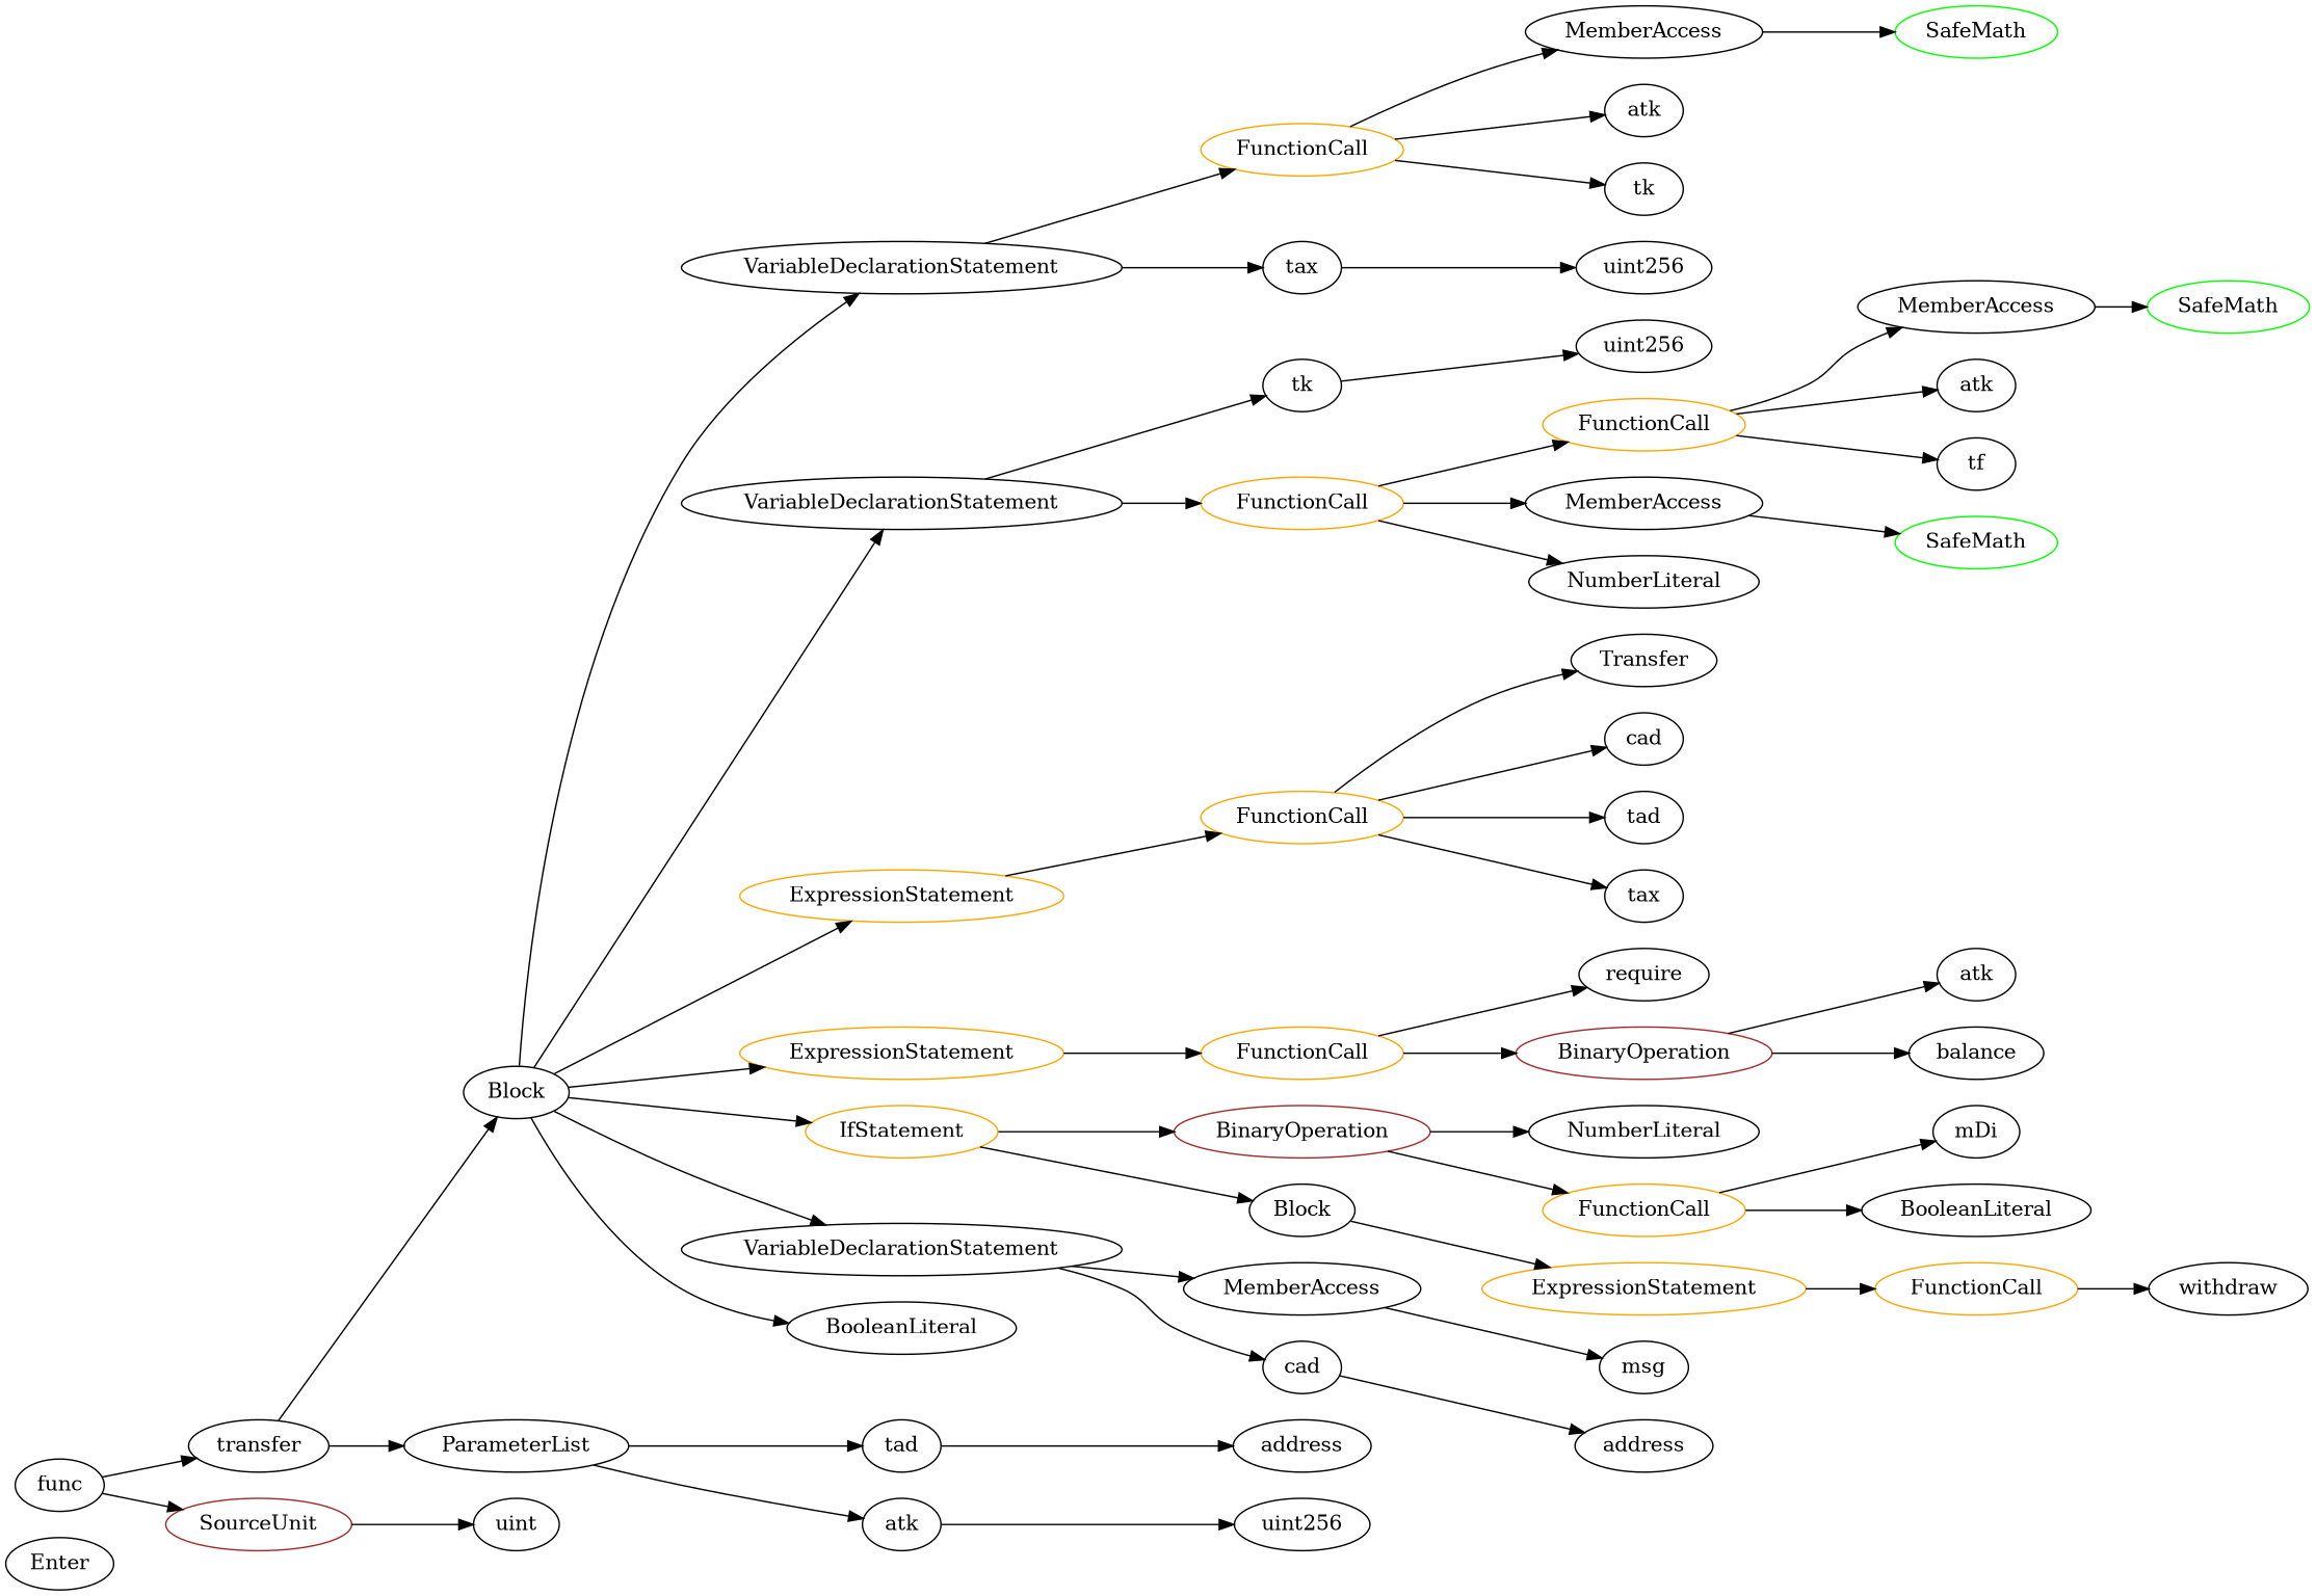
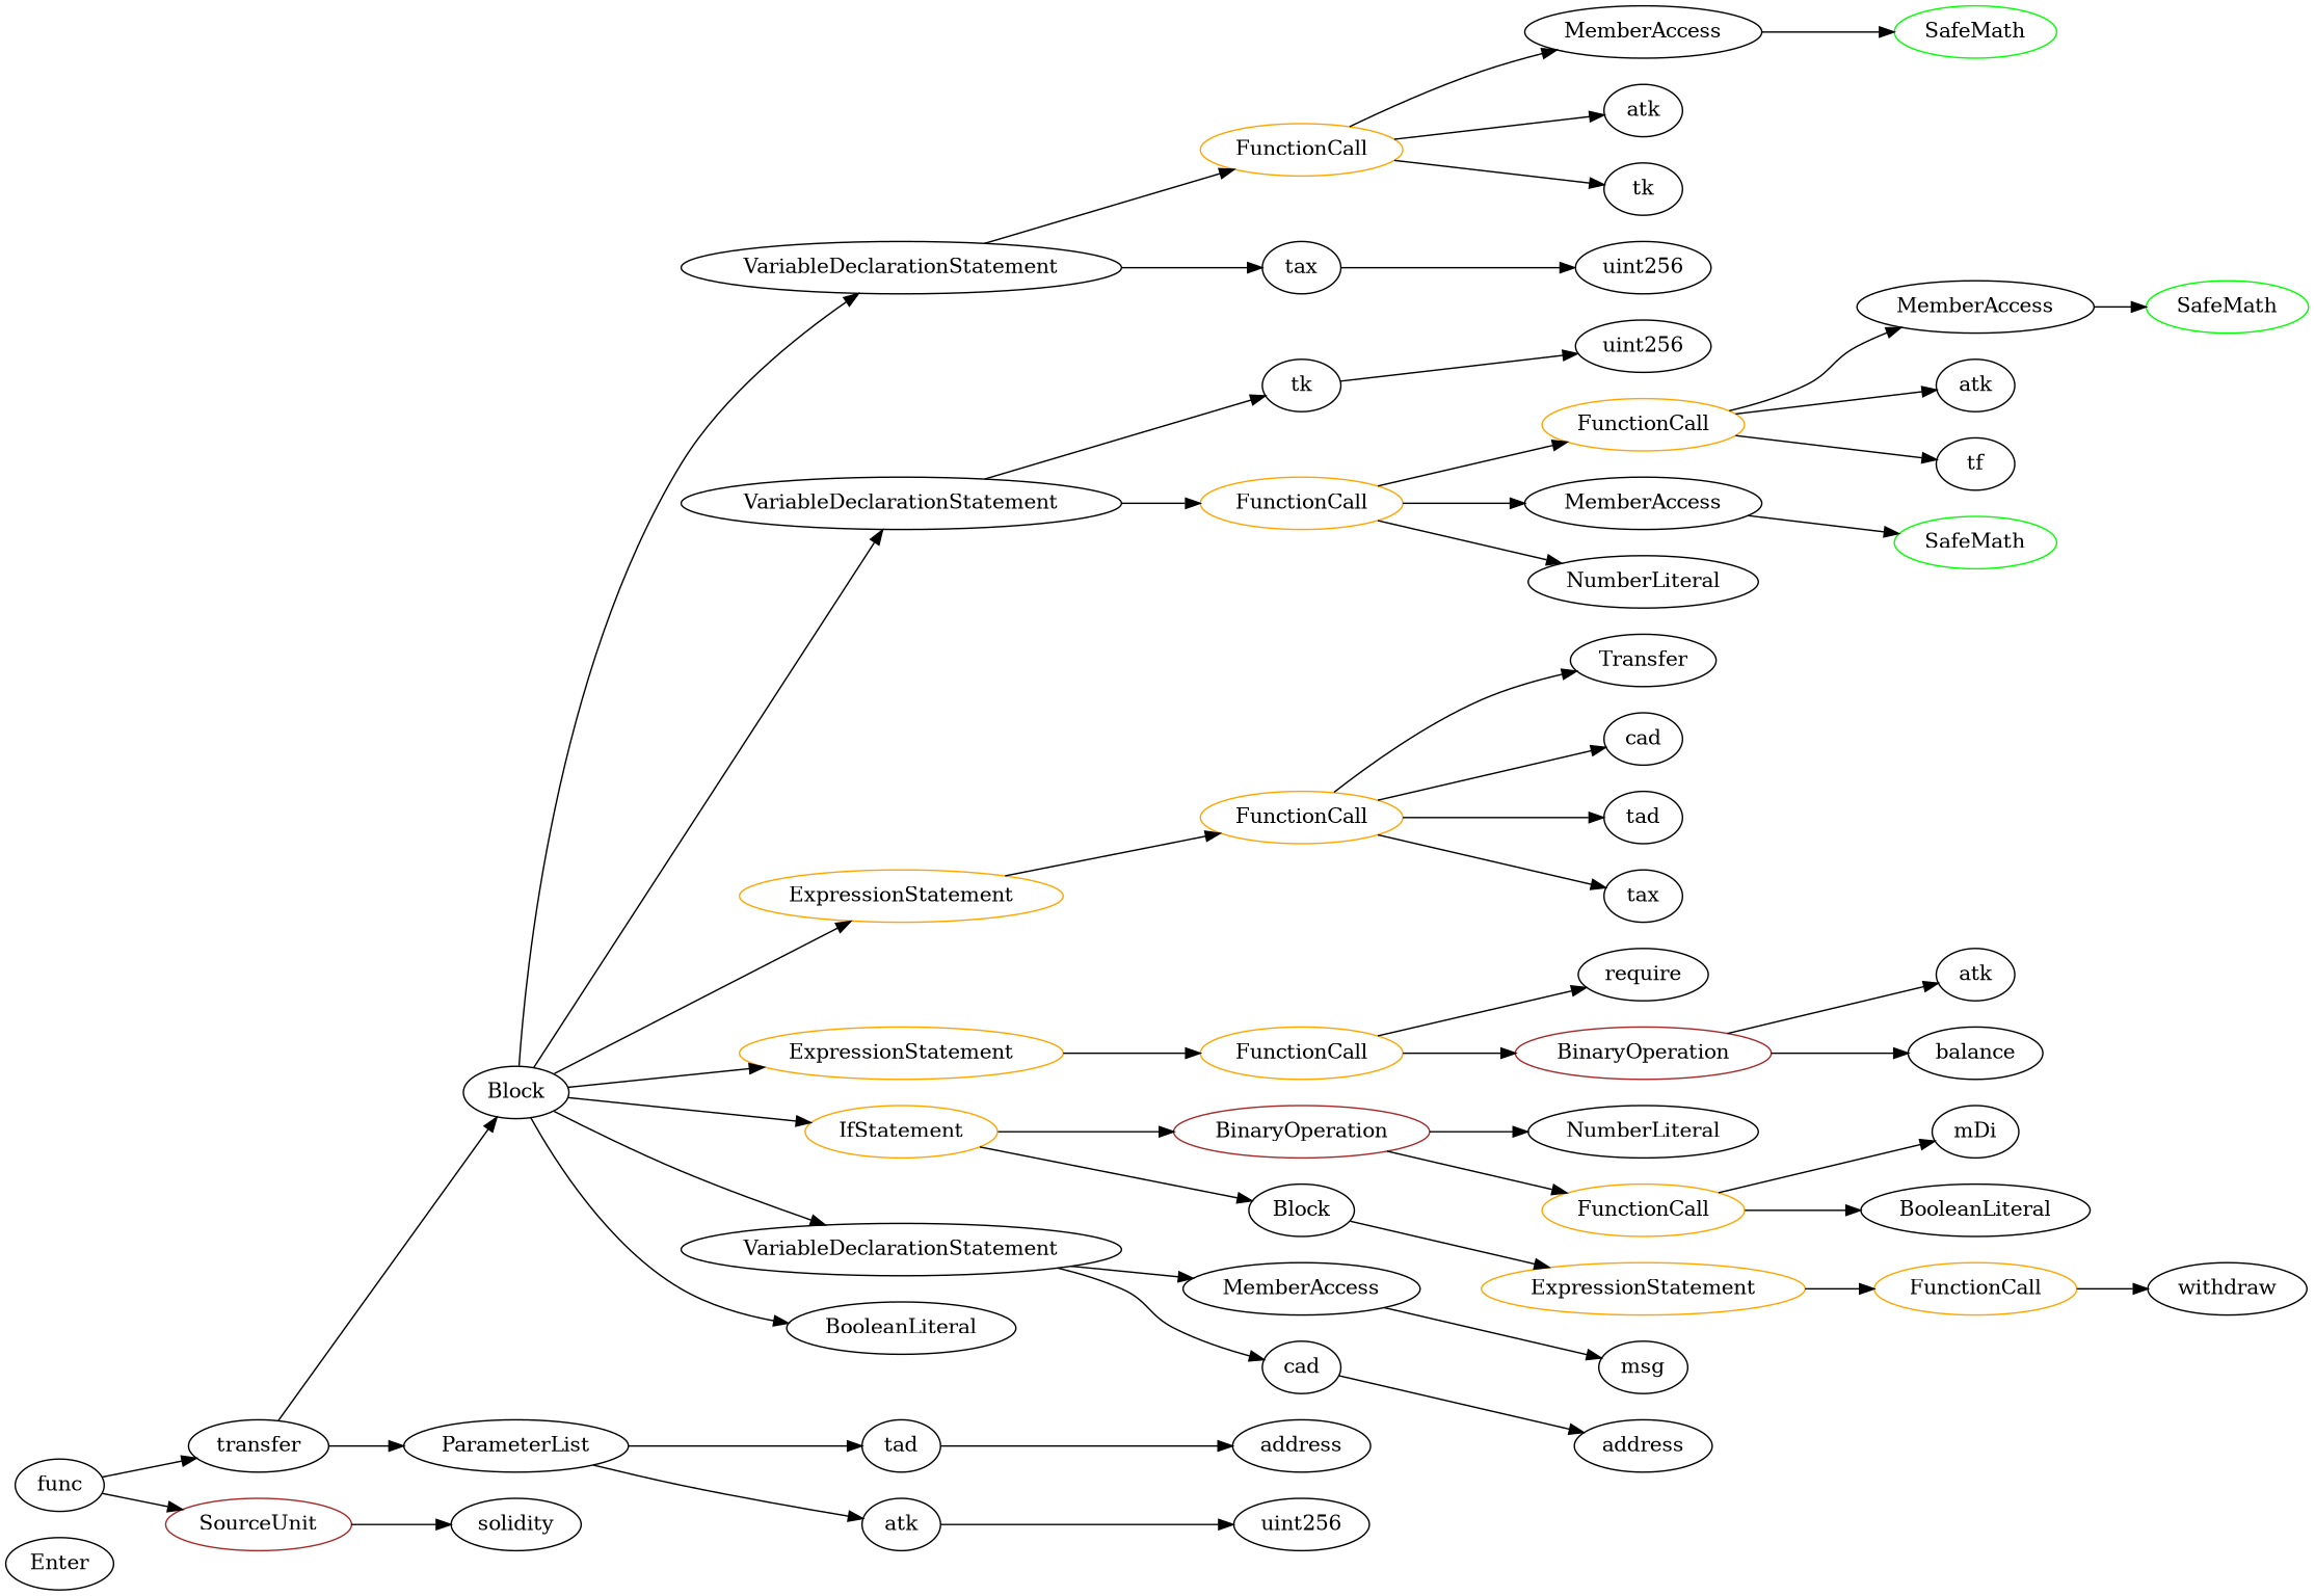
  strict digraph {
    rankdir=LR
    node [color=black]
    Enter [color=""]
    n2 [color=green label=SafeMath]
    n3 [label=address]
    n4 [label=transfer]
    n5 [label=Block]
    n6 [label=ParameterList]
    n7 [label=VariableDeclarationStatement]
    n8 [label=VariableDeclarationStatement]
    n9 [color=orange label=ExpressionStatement]
    n10 [color=orange label=ExpressionStatement]
    n11 [color=orange label=IfStatement]
    n12 [label=VariableDeclarationStatement]
    n13 [label=BooleanLiteral]
    n14 [label=tad]
    n15 [label=atk]
    n16 [color=orange label=FunctionCall]
    n17 [label=tax]
    n18 [label=MemberAccess]
    n19 [label=atk]
    n20 [label=tk]
    n21 [label=uint256]
    n22 [label=mDi]
    n23 [color=green label=SafeMath]
    n24 [color=green label=SafeMath]
    n25 [color=orange label=FunctionCall]
    n26 [label=withdraw]
    n27 [label=Transfer]
    n28 [label=tk]
    n29 [color=orange label=FunctionCall]
    n30 [label=uint256]
    n31 [color=orange label=FunctionCall]
    n32 [label=MemberAccess]
    n33 [label=NumberLiteral]
    n34 [label=atk]
    n35 [label=address]
    n36 [label=cad]
    n37 [label=MemberAccess]
    n38 [color=orange label=FunctionCall]
    n39 [label=tad]
    n40 [label=tax]
    n41 [label=msg]
    n42 [color=orange label=FunctionCall]
    n43 [color=brown label=BinaryOperation]
    n44 [label=Block]
    n45 [label=MemberAccess]
    n46 [label=cad]
    n47 [label=uint256]
    n48 [label=NumberLiteral]
    n49 [label=atk]
    n50 [color=orange label=FunctionCall]
    n51 [label=BooleanLiteral]
    n52 [color=brown label=SourceUnit]
-   n53 [label=uint]
+   n53 [label=solidity]
    n54 [label=func]
    n55 [label=require]
    n56 [color=brown label=BinaryOperation]
    n57 [label=balance]
    n58 [label=tf]
    n59 [color=orange label=ExpressionStatement]
    n4 -> n5
    n4 -> n6
    n5 -> n7
    n5 -> n8
    n5 -> n9
    n5 -> n10
    n5 -> n11
    n5 -> n12
    n5 -> n13
    n6 -> n14
    n6 -> n15
    n7 -> n16
    n7 -> n17
    n8 -> n28
    n8 -> n29
    n9 -> n38
    n10 -> n42
    n11 -> n43
    n11 -> n44
    n12 -> n45
    n12 -> n46
    n14 -> n35
    n15 -> n47
    n16 -> n18
    n16 -> n19
    n16 -> n20
    n17 -> n21
    n18 -> n24
    n25 -> n26
    n28 -> n30
    n29 -> n31
    n29 -> n32
    n29 -> n33
    n31 -> n37
    n31 -> n49
    n31 -> n58
    n32 -> n2
    n37 -> n23
    n38 -> n27
    n38 -> n36
    n38 -> n39
    n38 -> n40
    n42 -> n55
    n42 -> n56
    n43 -> n48
    n43 -> n50
    n44 -> n59
    n45 -> n41
    n46 -> n3
    n50 -> n22
    n50 -> n51
    n52 -> n53
    n54 -> n4
    n54 -> n52
    n56 -> n34
    n56 -> n57
    n59 -> n25
  }
